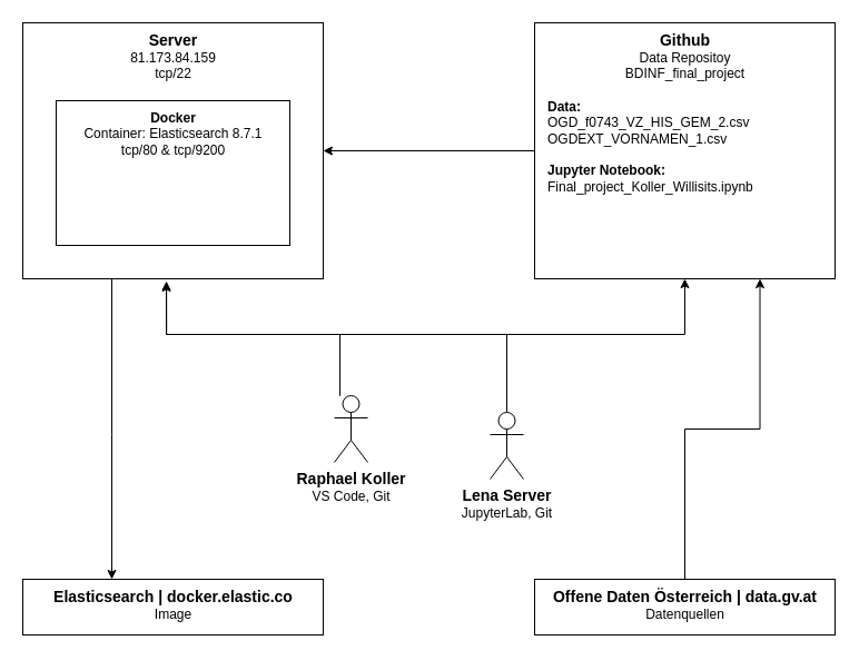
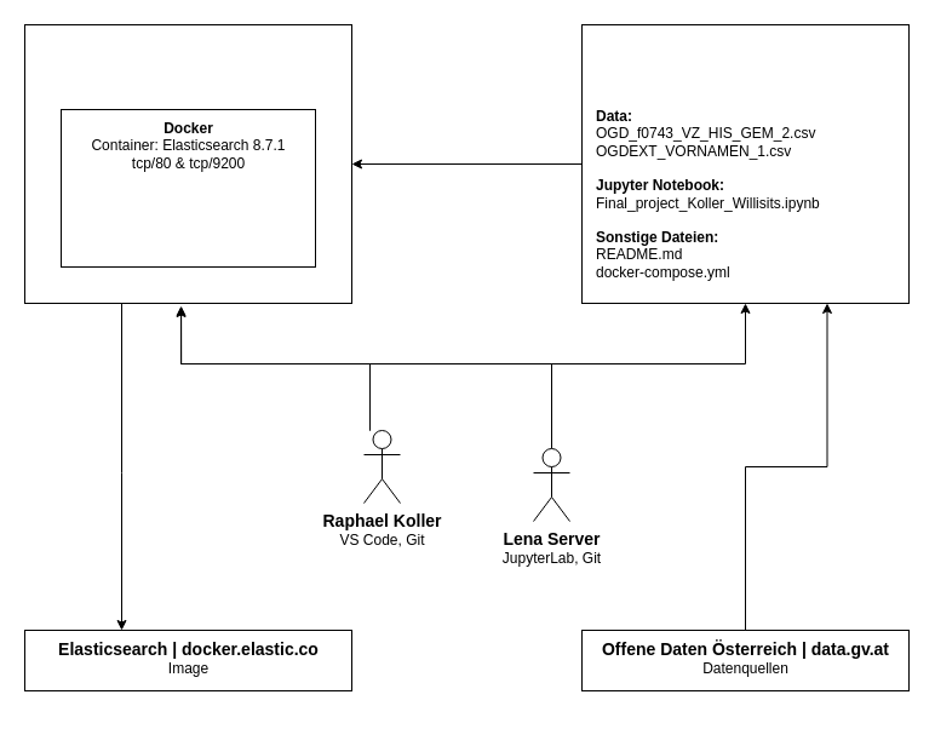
  <mxCell id="0" />
  <mxCell id="1" parent="0" />
  <mxCell id="2" style="edgeStyle=orthogonalEdgeStyle;rounded=0;orthogonalLoop=1;jettySize=auto;html=1;" edge="1" parent="1" source="3" target="22"><mxGeometry relative="1" as="geometry"><Array as="points"><mxPoint x="100" y="390" /><mxPoint x="100" y="390" /></Array></mxGeometry></mxCell>
  <mxCell id="3" value="" style="rounded=0;whiteSpace=wrap;html=1;" vertex="1" parent="1"><mxGeometry x="20" y="20" width="270" height="230" as="geometry" /></mxCell>
- <mxCell id="4" value="&lt;div&gt;&lt;b&gt;&lt;font style=&quot;font-size: 14px;&quot;&gt;Server&lt;/font&gt;&lt;/b&gt;&lt;/div&gt;&lt;div&gt;81.173.84.159&lt;/div&gt;&lt;div&gt;tcp/22&lt;br&gt;&lt;/div&gt;" style="text;html=1;align=center;verticalAlign=middle;resizable=0;points=[];autosize=1;strokeColor=none;fillColor=none;" vertex="1" parent="1"><mxGeometry x="105" y="20" width="100" height="60" as="geometry" /></mxCell>
  <mxCell id="5" value="" style="rounded=0;whiteSpace=wrap;html=1;" vertex="1" parent="1"><mxGeometry x="50" y="90" width="210" height="130" as="geometry" /></mxCell>
  <mxCell id="6" value="&lt;div&gt;&lt;b&gt;Docker&lt;/b&gt;&lt;/div&gt;&lt;div&gt;&lt;div&gt;Container: Elasticsearch 8.7.1&lt;/div&gt;&lt;div&gt;tcp/80 &amp;amp; tcp/9200&lt;br&gt;&lt;/div&gt;&lt;/div&gt;" style="text;html=1;align=center;verticalAlign=middle;resizable=0;points=[];autosize=1;strokeColor=none;fillColor=none;" vertex="1" parent="1"><mxGeometry x="60" y="90" width="190" height="60" as="geometry" /></mxCell>
  <mxCell id="7" style="edgeStyle=orthogonalEdgeStyle;rounded=0;orthogonalLoop=1;jettySize=auto;html=1;" edge="1" parent="1" source="8" target="3"><mxGeometry relative="1" as="geometry" /></mxCell>
  <mxCell id="8" value="" style="rounded=0;whiteSpace=wrap;html=1;" vertex="1" parent="1"><mxGeometry x="480" y="20" width="270" height="230" as="geometry" /></mxCell>
- <mxCell id="9" value="&lt;div style=&quot;font-size: 14px;&quot;&gt;&lt;b&gt;Github&lt;/b&gt;&lt;br&gt;&lt;/div&gt;&lt;div&gt;Data Repositoy&lt;/div&gt;&lt;div&gt;BDINF_final_project&lt;br&gt;&lt;/div&gt;" style="text;html=1;align=center;verticalAlign=middle;resizable=0;points=[];autosize=1;strokeColor=none;fillColor=none;" vertex="1" parent="1"><mxGeometry x="550" y="20" width="130" height="60" as="geometry" /></mxCell>
  <mxCell id="10" style="edgeStyle=orthogonalEdgeStyle;rounded=0;orthogonalLoop=1;jettySize=auto;html=1;entryX=0.478;entryY=1.009;entryDx=0;entryDy=0;entryPerimeter=0;" edge="1" parent="1" source="11" target="3"><mxGeometry relative="1" as="geometry"><Array as="points"><mxPoint x="455" y="300" /><mxPoint x="149" y="300" /></Array></mxGeometry></mxCell>
  <mxCell id="11" value="&lt;div&gt;&lt;b&gt;&lt;font style=&quot;font-size: 14px;&quot;&gt;Lena Server&lt;/font&gt;&lt;/b&gt;&lt;/div&gt;&lt;div&gt;JupyterLab, Git&lt;br&gt;&lt;/div&gt;" style="shape=umlActor;verticalLabelPosition=bottom;verticalAlign=top;html=1;outlineConnect=0;" vertex="1" parent="1"><mxGeometry x="440" y="370" width="30" height="60" as="geometry" /></mxCell>
  <mxCell id="12" style="edgeStyle=orthogonalEdgeStyle;rounded=0;orthogonalLoop=1;jettySize=auto;html=1;entryX=0.5;entryY=1;entryDx=0;entryDy=0;" edge="1" parent="1" source="14" target="8"><mxGeometry relative="1" as="geometry"><Array as="points"><mxPoint x="305" y="300" /><mxPoint x="615" y="300" /></Array></mxGeometry></mxCell>
  <mxCell id="13" style="edgeStyle=orthogonalEdgeStyle;rounded=0;orthogonalLoop=1;jettySize=auto;html=1;entryX=0.478;entryY=1.013;entryDx=0;entryDy=0;entryPerimeter=0;" edge="1" parent="1" source="14" target="3"><mxGeometry relative="1" as="geometry"><Array as="points"><mxPoint x="305" y="300" /><mxPoint x="149" y="300" /></Array></mxGeometry></mxCell>
  <mxCell id="14" value="&lt;div&gt;&lt;b&gt;&lt;font style=&quot;font-size: 14px;&quot;&gt;Raphael Koller&lt;/font&gt;&lt;/b&gt;&lt;/div&gt;&lt;div&gt;VS Code, Git&lt;br&gt;&lt;/div&gt;" style="shape=umlActor;verticalLabelPosition=bottom;verticalAlign=top;html=1;outlineConnect=0;" vertex="1" parent="1"><mxGeometry x="300" y="355" width="30" height="60" as="geometry" /></mxCell>
  <mxCell id="15" value="&lt;b&gt;Data:&lt;/b&gt;&lt;br&gt;&lt;div&gt;OGD_f0743_VZ_HIS_GEM_2.csv&lt;/div&gt;&lt;div&gt;OGDEXT_VORNAMEN_1.csv&lt;br&gt;&lt;/div&gt;" style="text;html=1;align=left;verticalAlign=middle;resizable=0;points=[];autosize=1;strokeColor=none;fillColor=none;" vertex="1" parent="1"><mxGeometry x="490" y="80" width="200" height="60" as="geometry" /></mxCell>
  <mxCell id="16" value="&lt;div&gt;&lt;b&gt;Jupyter Notebook:&lt;/b&gt;&lt;br&gt;&lt;/div&gt;&lt;div&gt;Final_project_Koller_Willisits.ipynb&lt;/div&gt;" style="text;html=1;align=left;verticalAlign=middle;resizable=0;points=[];autosize=1;strokeColor=none;fillColor=none;" vertex="1" parent="1"><mxGeometry x="490" y="140" width="220" height="40" as="geometry" /></mxCell>
+ <mxCell id="17" value="&lt;div&gt;&lt;b&gt;Sonstige Dateien:&lt;/b&gt;&lt;br&gt;&lt;/div&gt;&lt;div&gt;README.md&lt;/div&gt;&lt;div&gt;docker-compose.yml&lt;br&gt;&lt;/div&gt;" style="text;html=1;align=left;verticalAlign=middle;resizable=0;points=[];autosize=1;strokeColor=none;fillColor=none;" vertex="1" parent="1"><mxGeometry x="490" y="180" width="140" height="60" as="geometry" /></mxCell>
  <mxCell id="18" value="" style="rounded=0;whiteSpace=wrap;html=1;" vertex="1" parent="1"><mxGeometry x="480" y="520" width="270" height="50" as="geometry" /></mxCell>
  <mxCell id="19" style="edgeStyle=orthogonalEdgeStyle;rounded=0;orthogonalLoop=1;jettySize=auto;html=1;entryX=0.75;entryY=1;entryDx=0;entryDy=0;" edge="1" parent="1" source="20" target="8"><mxGeometry relative="1" as="geometry" /></mxCell>
  <mxCell id="20" value="&lt;div style=&quot;font-size: 14px;&quot;&gt;&lt;b&gt;Offene Daten Österreich | data.gv.at&lt;/b&gt;&lt;br&gt;&lt;/div&gt;&lt;div&gt;Datenquellen&lt;br&gt;&lt;/div&gt;&lt;div&gt;&lt;br&gt;&lt;/div&gt;" style="text;html=1;align=center;verticalAlign=middle;resizable=0;points=[];autosize=1;strokeColor=none;fillColor=none;" vertex="1" parent="1"><mxGeometry x="480" y="520" width="270" height="60" as="geometry" /></mxCell>
  <mxCell id="21" value="" style="rounded=0;whiteSpace=wrap;html=1;" vertex="1" parent="1"><mxGeometry x="20" y="520" width="270" height="50" as="geometry" /></mxCell>
  <mxCell id="22" value="&lt;div style=&quot;font-size: 14px;&quot;&gt;&lt;b&gt;Elasticsearch | docker.elastic.co&lt;/b&gt;&lt;br&gt;&lt;/div&gt;&lt;div&gt;Image&lt;br&gt;&lt;/div&gt;&lt;div&gt;&lt;br&gt;&lt;/div&gt;" style="text;html=1;align=center;verticalAlign=middle;resizable=0;points=[];autosize=1;strokeColor=none;fillColor=none;" vertex="1" parent="1"><mxGeometry x="30" y="520" width="250" height="60" as="geometry" /></mxCell>
